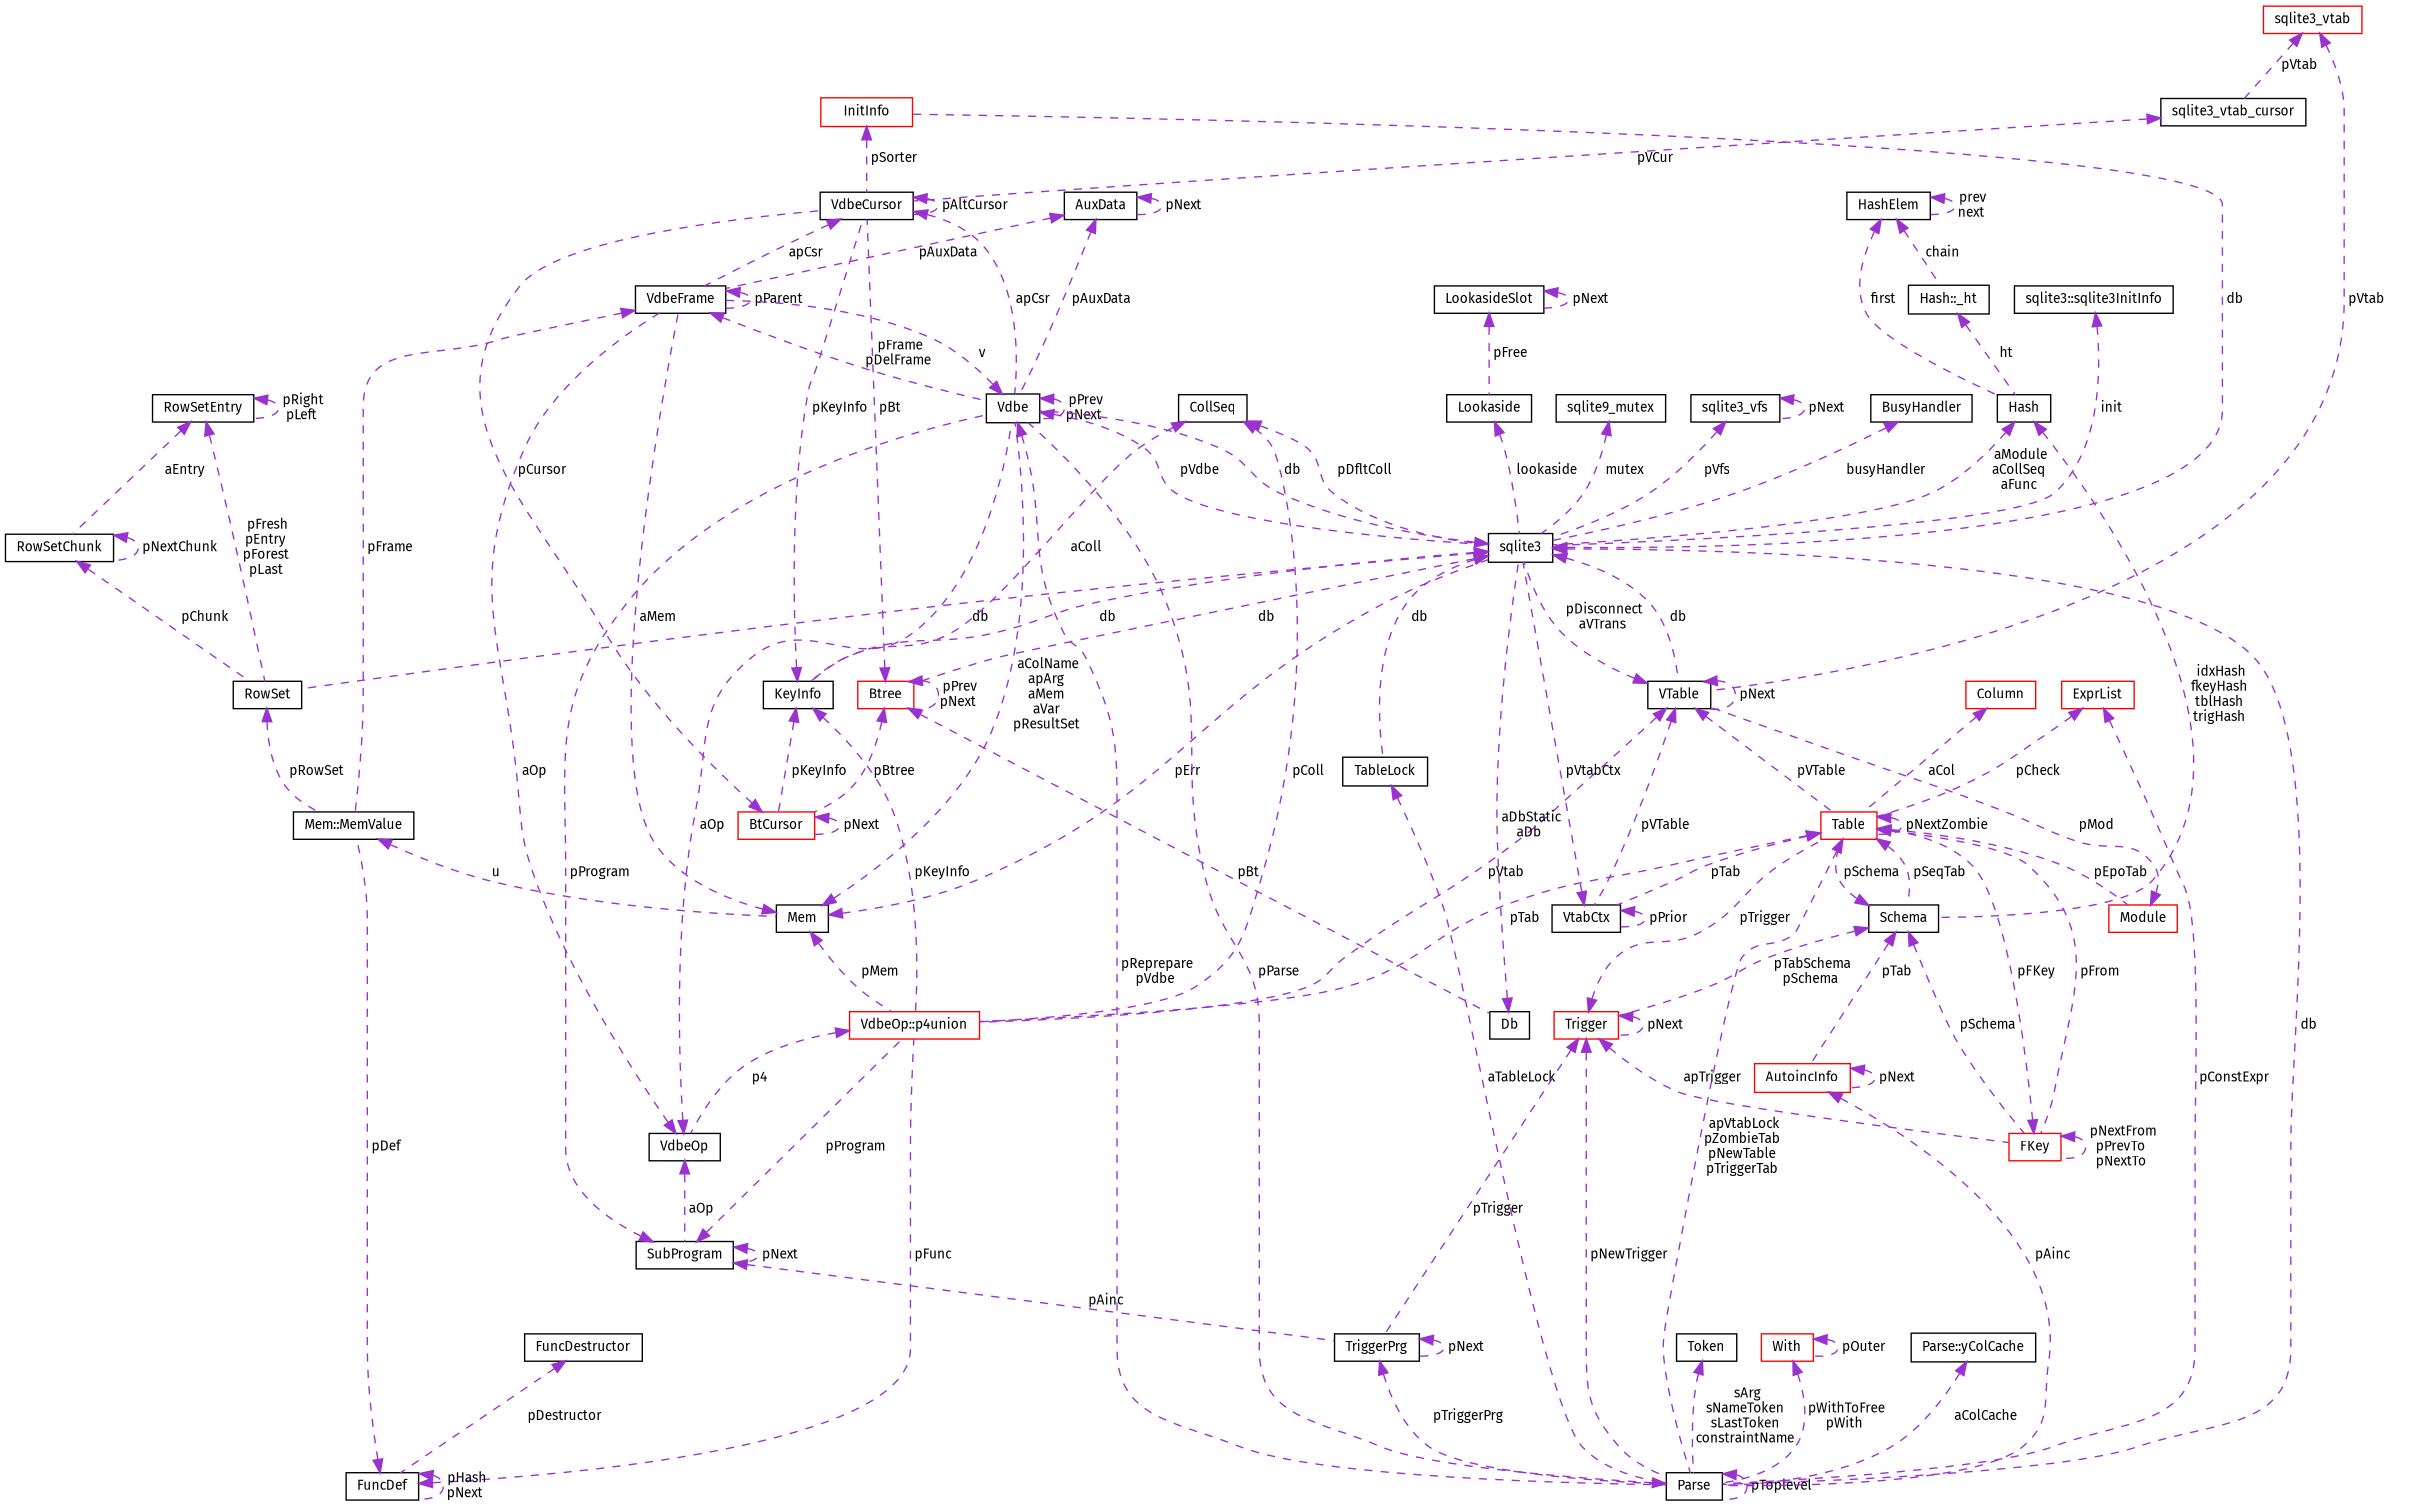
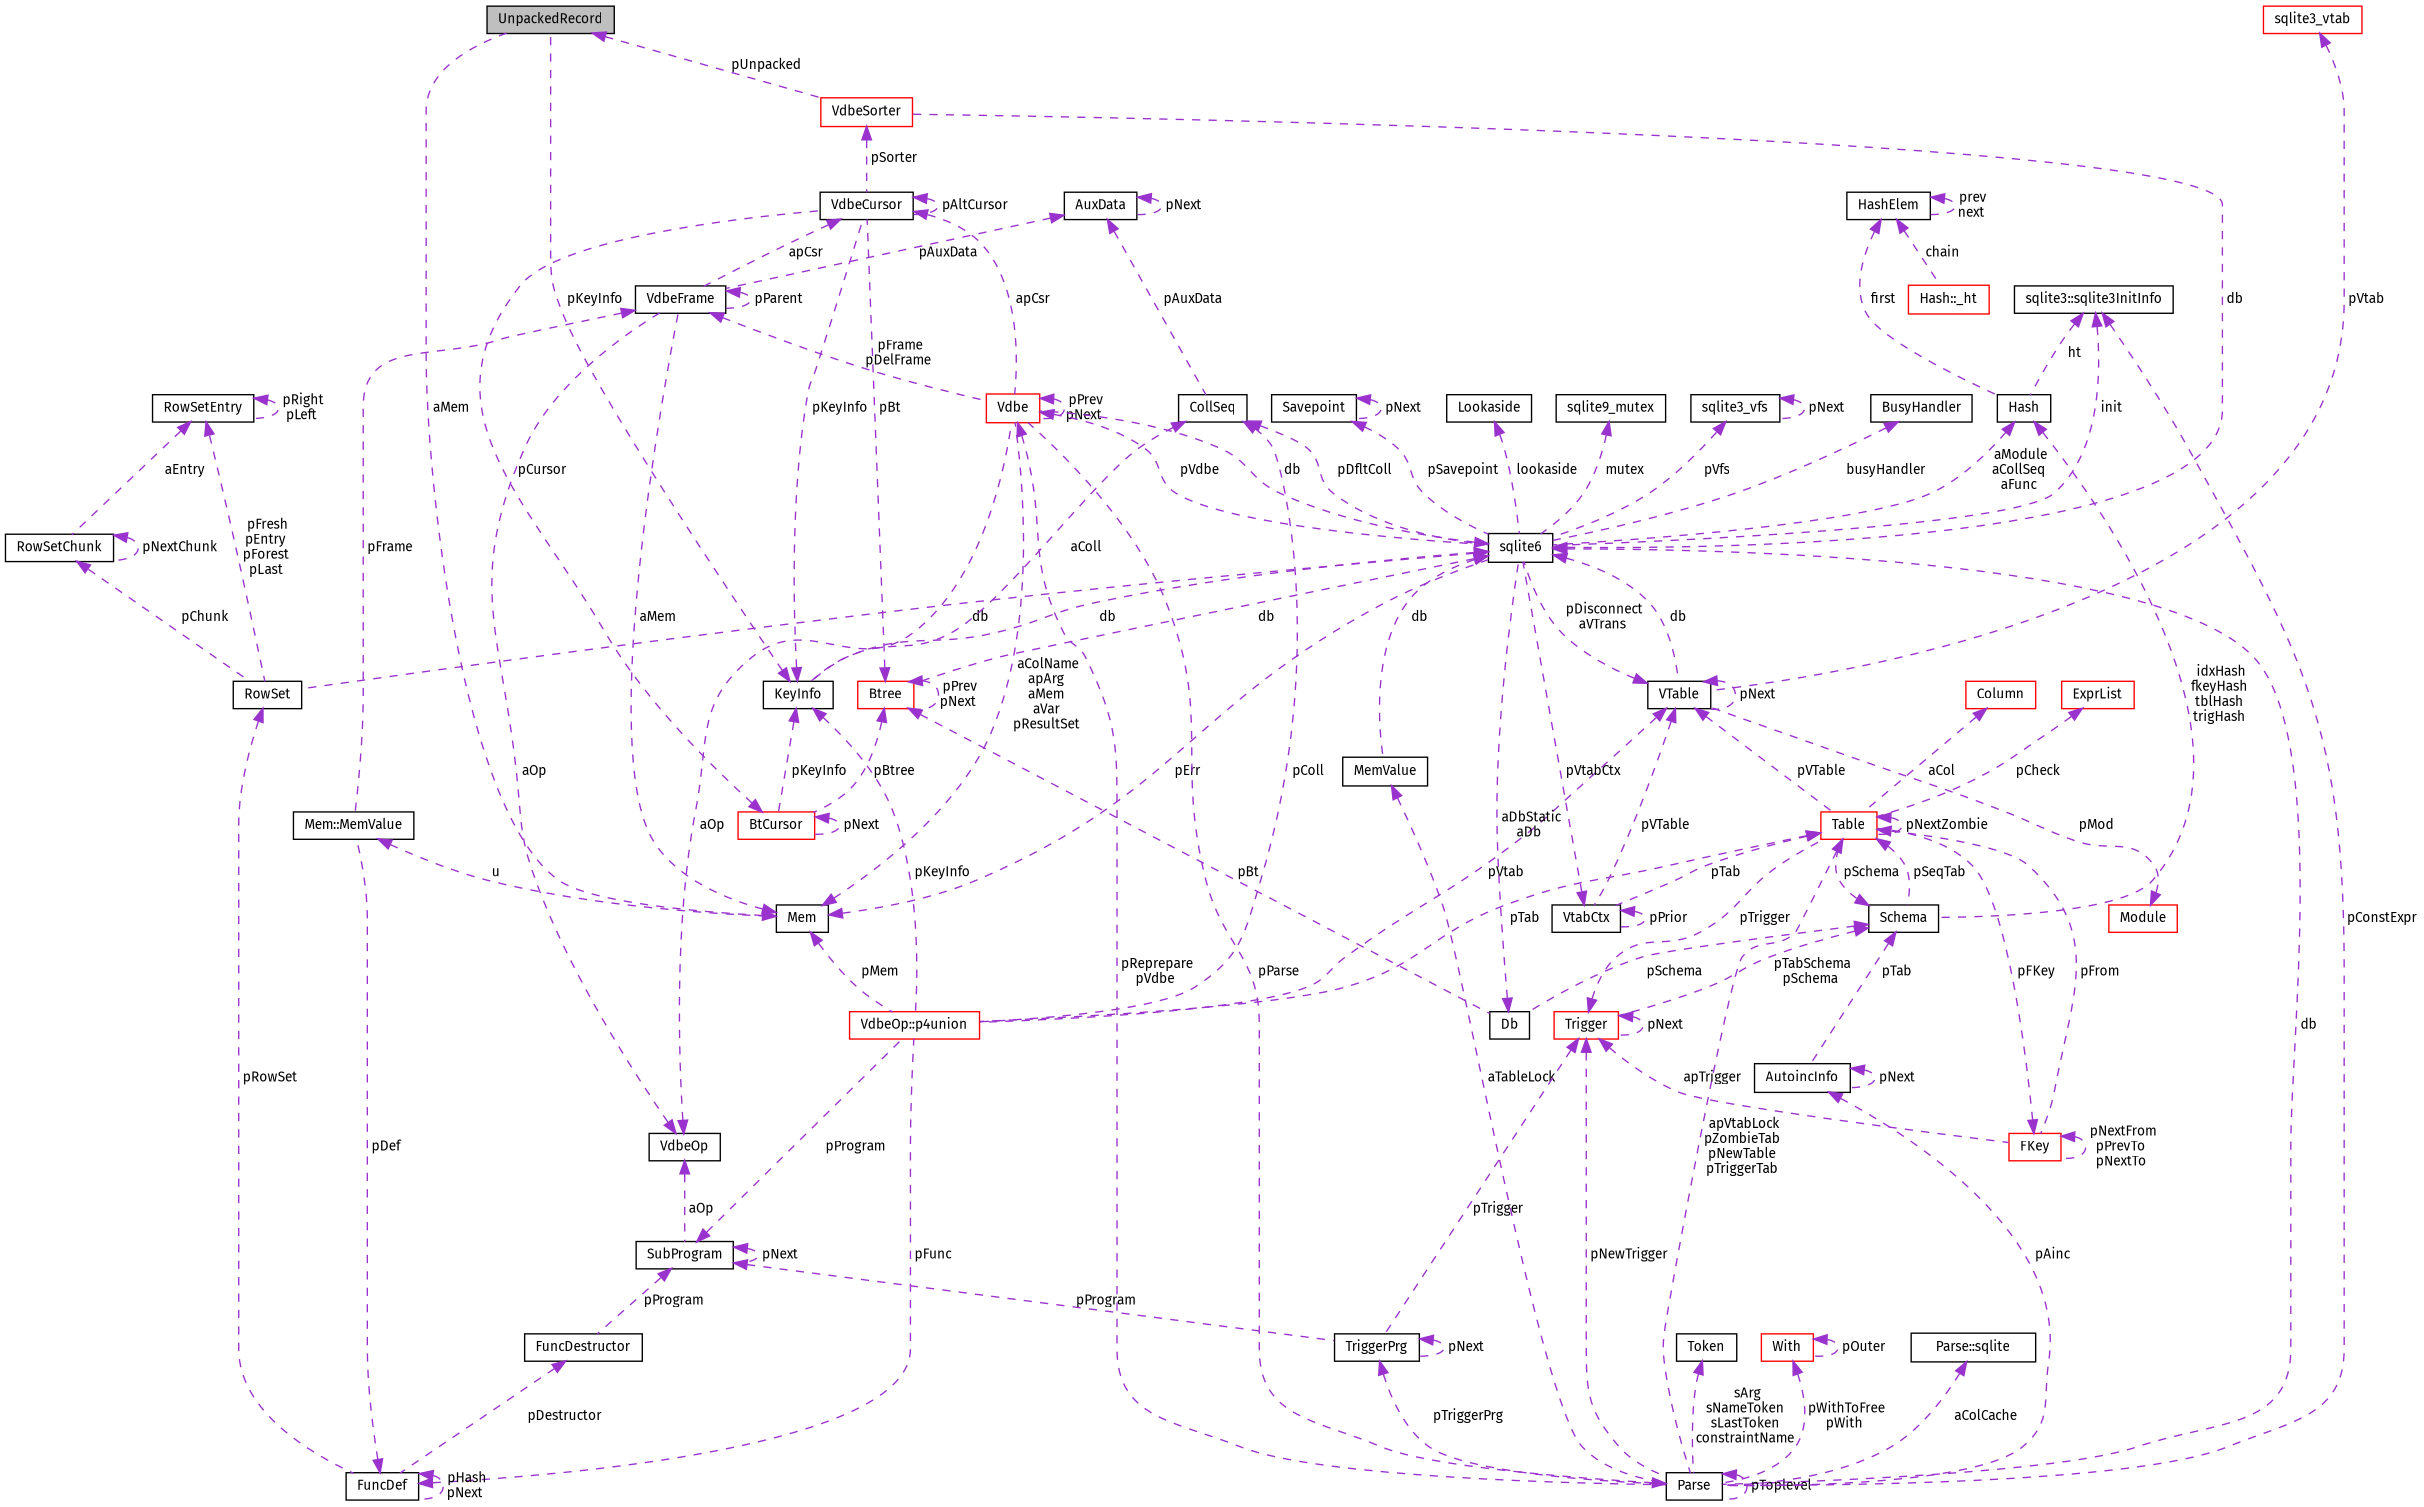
  digraph {
    fontname="Fira Sans"
    node [color=black fillcolor=white fontname="Fira Sans" fontsize=10 shape=record style=filled]
    edge [color=darkorchid3 dir=back fontname="Fira Sans" fontsize=10 labelfontname=Helvetica labelfontsize=10 style=dashed]
-   n2 [color=red height=0.2 label=InitInfo width=0.4]
+   n1 [fillcolor=grey75 fontcolor=black height=0.2 label=UnpackedRecord width=0.4]
+   n2 [color=red height=0.2 label=VdbeSorter width=0.4]
    n3 [height=0.2 label=VdbeCursor width=0.4]
    n4 [height=0.2 label=Mem width=0.4]
    n5 [height=0.2 label=VdbeFrame width=0.4]
-   n6 [height=0.2 label=Vdbe width=0.4]
-   n7 [height=0.2 label=sqlite3 width=0.4]
+   n6 [color=red height=0.2 label=Vdbe width=0.4]
+   n7 [height=0.2 label=sqlite6 width=0.4]
    n8 [color=red height=0.2 label="VdbeOp::p4union" width=0.4]
    n9 [height=0.2 label="Mem::MemValue" width=0.4]
    n10 [height=0.2 label=Parse width=0.4]
    n11 [height=0.2 label=VTable width=0.4]
    n12 [color=red height=0.2 label=Btree width=0.4]
    n13 [height=0.2 label=KeyInfo width=0.4]
    n14 [height=0.2 label=RowSet width=0.4]
-   n15 [height=0.2 label=TableLock width=0.4]
+   n15 [height=0.2 label=MemValue width=0.4]
    n16 [height=0.2 label=VdbeOp width=0.4]
    n17 [height=0.2 label=VtabCtx width=0.4]
    n18 [color=red height=0.2 label=Table width=0.4]
    n19 [height=0.2 label=Db width=0.4]
    n20 [color=red height=0.2 label=BtCursor width=0.4]
+   n21 [height=0.2 label=Savepoint width=0.4]
    n22 [height=0.2 label=Lookaside width=0.4]
-   n23 [height=0.2 label=LookasideSlot width=0.4]
    n24 [height=0.2 label=sqlite9_mutex width=0.4]
    n25 [height=0.2 label=sqlite3_vfs width=0.4]
    n26 [height=0.2 label="sqlite3::sqlite3InitInfo" width=0.4]
    n27 [height=0.2 label=BusyHandler width=0.4]
    n28 [color=red height=0.2 label=Module width=0.4]
    n29 [height=0.2 label=Schema width=0.4]
    n30 [color=red height=0.2 label=FKey width=0.4]
-   n31 [color=red height=0.2 label=AutoincInfo width=0.4]
+   n31 [height=0.2 label=AutoincInfo width=0.4]
    n32 [color=red height=0.2 label=Trigger width=0.4]
    n33 [height=0.2 label=TriggerPrg width=0.4]
    n34 [height=0.2 label=Hash width=0.4]
-   n35 [height=0.2 label="Hash::_ht" width=0.4]
+   n35 [color=red height=0.2 label="Hash::_ht" width=0.4]
    n36 [height=0.2 label=HashElem width=0.4]
    n37 [color=red height=0.2 label=Column width=0.4]
    n38 [color=red height=0.2 label=ExprList width=0.4]
    n39 [color=red height=0.2 label=sqlite3_vtab width=0.4]
-   n40 [height=0.2 label=sqlite3_vtab_cursor width=0.4]
    n41 [height=0.2 label=CollSeq width=0.4]
    n42 [height=0.2 label=AuxData width=0.4]
    n43 [height=0.2 label=SubProgram width=0.4]
    n44 [height=0.2 label=FuncDef width=0.4]
    n45 [height=0.2 label=FuncDestructor width=0.4]
    n46 [height=0.2 label=Token width=0.4]
    n47 [color=red height=0.2 label=With width=0.4]
-   n48 [height=0.2 label="Parse::yColCache" width=0.4]
+   n48 [height=0.2 label="Parse::sqlite" width=0.4]
    n49 [height=0.2 label=RowSetChunk width=0.4]
    n50 [height=0.2 label=RowSetEntry width=0.4]
+   n1 -> n2 [label=" pUnpacked"]
    n2 -> n3 [label=" pSorter"]
    n3 -> n3 [label=" pAltCursor"]
    n3 -> n5 [label=" apCsr"]
    n3 -> n6 [label=" apCsr"]
+   n4 -> n1 [label=" aMem"]
    n4 -> n5 [label=" aMem"]
    n4 -> n6 [label=" aColName\napArg\naMem\naVar\npResultSet"]
    n4 -> n7 [label=" pErr"]
    n4 -> n8 [label=" pMem"]
    n5 -> n5 [label=" pParent"]
    n5 -> n6 [label=" pFrame\npDelFrame"]
    n5 -> n9 [label=" pFrame"]
-   n6 -> n5 [label=" v"]
    n6 -> n6 [label=" pPrev\npNext"]
    n6 -> n7 [label=" pVdbe"]
    n6 -> n10 [label=" pReprepare\npVdbe"]
    n7 -> n2 [label=" db"]
    n7 -> n6 [label=" db"]
    n7 -> n10 [label=" db"]
    n7 -> n11 [label=" db"]
    n7 -> n12 [label=" db"]
    n7 -> n13 [label=" db"]
    n7 -> n14 [label=" db"]
    n7 -> n15 [label=" db"]
-   n8 -> n16 [label=" p4"]
    n9 -> n4 [label=" u"]
    n10 -> n6 [label=" pParse"]
    n10 -> n10 [label=" pToplevel"]
    n11 -> n7 [label=" pDisconnect\naVTrans"]
    n11 -> n8 [label=" pVtab"]
    n11 -> n11 [label=" pNext"]
    n11 -> n17 [label=" pVTable"]
    n11 -> n18 [label=" pVTable"]
    n12 -> n3 [label=" pBt"]
    n12 -> n12 [label=" pPrev\npNext"]
    n12 -> n19 [label=" pBt"]
    n12 -> n20 [label=" pBtree"]
+   n13 -> n1 [label=" pKeyInfo"]
    n13 -> n3 [label=" pKeyInfo"]
    n13 -> n8 [label=" pKeyInfo"]
    n13 -> n20 [label=" pKeyInfo"]
-   n14 -> n9 [label=" pRowSet"]
+   n14 -> n44 [label=" pRowSet"]
    n15 -> n10 [label=" aTableLock"]
    n16 -> n5 [label=" aOp"]
    n16 -> n6 [label=" aOp"]
    n16 -> n43 [label=" aOp"]
    n17 -> n7 [label=" pVtabCtx"]
    n17 -> n17 [label=" pPrior"]
    n18 -> n8 [label=" pTab"]
    n18 -> n10 [label=" apVtabLock\npZombieTab\npNewTable\npTriggerTab"]
    n18 -> n17 [label=" pTab"]
    n18 -> n18 [label=" pNextZombie"]
-   n18 -> n28 [label=" pEpoTab"]
    n18 -> n29 [label=" pSeqTab"]
    n18 -> n30 [label=" pFrom"]
    n19 -> n7 [label=" aDbStatic\naDb"]
    n20 -> n3 [label=" pCursor"]
    n20 -> n20 [label=" pNext"]
+   n21 -> n7 [label=" pSavepoint"]
+   n21 -> n21 [label=" pNext"]
    n22 -> n7 [label=" lookaside"]
-   n23 -> n22 [label=" pFree"]
-   n23 -> n23 [label=" pNext"]
    n24 -> n7 [label=" mutex"]
    n25 -> n7 [label=" pVfs"]
    n25 -> n25 [label=" pNext"]
    n26 -> n7 [label=" init"]
    n27 -> n7 [label=" busyHandler"]
    n28 -> n11 [label=" pMod"]
    n29 -> n18 [label=" pSchema"]
-   n29 -> n30 [label=" pSchema"]
+   n29 -> n19 [label=" pSchema"]
    n29 -> n31 [label=" pTab"]
    n29 -> n32 [label=" pTabSchema\npSchema"]
    n30 -> n18 [label=" pFKey"]
    n30 -> n30 [label=" pNextFrom\npPrevTo\npNextTo"]
    n31 -> n10 [label=" pAinc"]
    n31 -> n31 [label=" pNext"]
    n32 -> n10 [label=" pNewTrigger"]
    n32 -> n18 [label=" pTrigger"]
    n32 -> n30 [label=" apTrigger"]
    n32 -> n32 [label=" pNext"]
    n32 -> n33 [label=" pTrigger"]
    n33 -> n10 [label=" pTriggerPrg"]
    n33 -> n33 [label=" pNext"]
    n34 -> n7 [label=" aModule\naCollSeq\naFunc"]
    n34 -> n29 [label=" idxHash\nfkeyHash\ntblHash\ntrigHash"]
-   n35 -> n34 [label=" ht"]
+   n26 -> n34 [label=" ht"]
    n36 -> n34 [label=" first"]
    n36 -> n35 [label=" chain"]
    n36 -> n36 [label=" prev\nnext"]
    n37 -> n18 [label=" aCol"]
-   n38 -> n10 [label=" pConstExpr"]
+   n26 -> n10 [label=" pConstExpr"]
    n38 -> n18 [label=" pCheck"]
    n39 -> n11 [label=" pVtab"]
-   n39 -> n40 [label=" pVtab"]
-   n40 -> n3 [label=" pVCur"]
    n41 -> n7 [label=" pDfltColl"]
    n41 -> n8 [label=" pColl"]
    n41 -> n13 [label=" aColl"]
    n42 -> n5 [label=" pAuxData"]
-   n42 -> n6 [label=" pAuxData"]
+   n42 -> n41 [label=" pAuxData"]
    n42 -> n42 [label=" pNext"]
-   n43 -> n6 [label=" pProgram"]
+   n43 -> n45 [label=" pProgram"]
    n43 -> n8 [label=" pProgram"]
-   n43 -> n33 [label=" pAinc"]
+   n43 -> n33 [label=" pProgram"]
    n43 -> n43 [label=" pNext"]
    n44 -> n8 [label=" pFunc"]
    n44 -> n9 [label=" pDef"]
    n44 -> n44 [label=" pHash\npNext"]
    n45 -> n44 [label=" pDestructor"]
    n46 -> n10 [label=" sArg\nsNameToken\nsLastToken\nconstraintName"]
    n47 -> n10 [label=" pWithToFree\npWith"]
    n47 -> n47 [label=" pOuter"]
    n48 -> n10 [label=" aColCache"]
    n49 -> n14 [label=" pChunk"]
    n49 -> n49 [label=" pNextChunk"]
    n50 -> n14 [label=" pFresh\npEntry\npForest\npLast"]
    n50 -> n49 [label=" aEntry"]
    n50 -> n50 [label=" pRight\npLeft"]
  }
